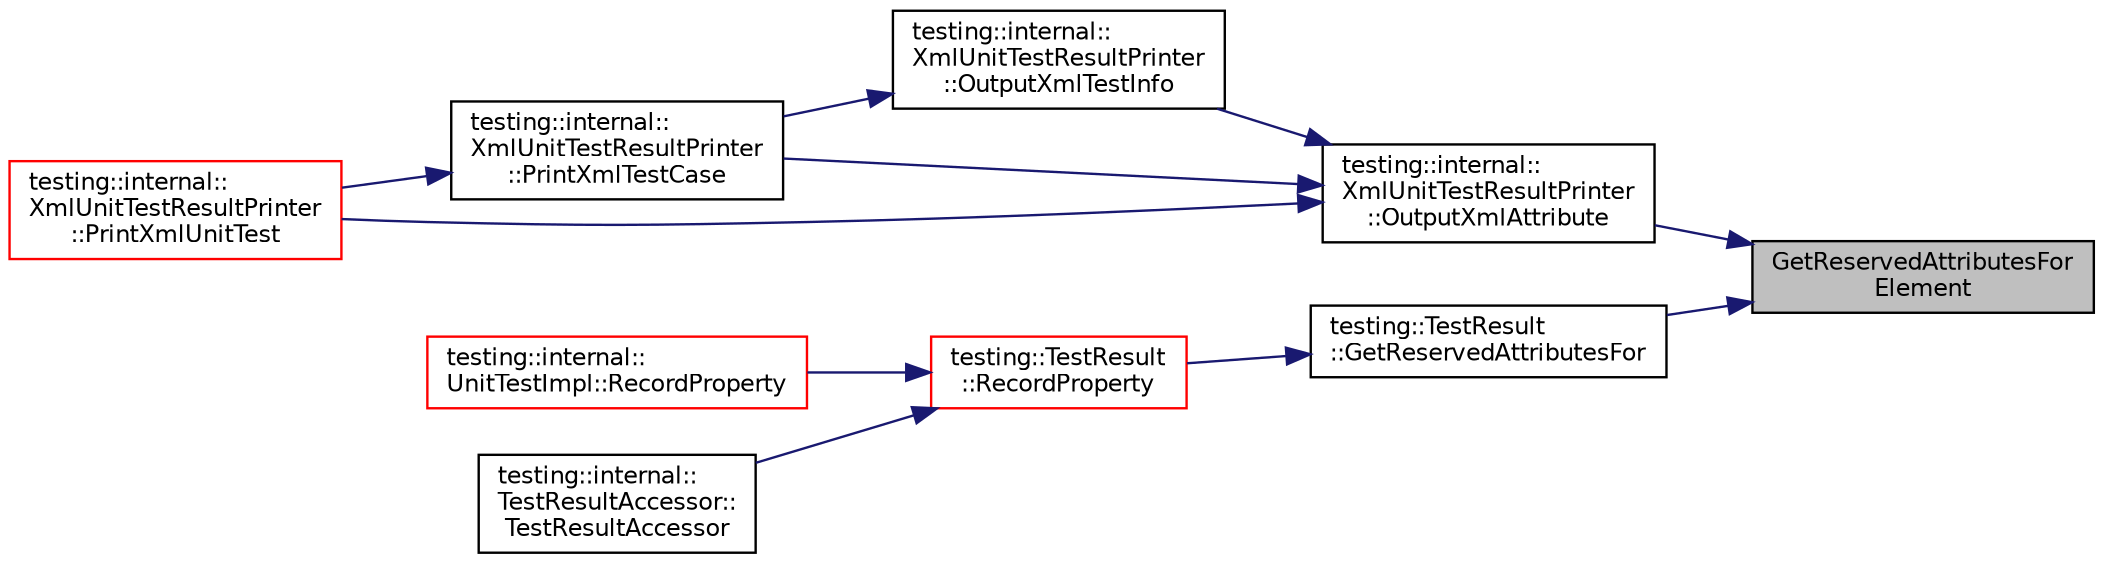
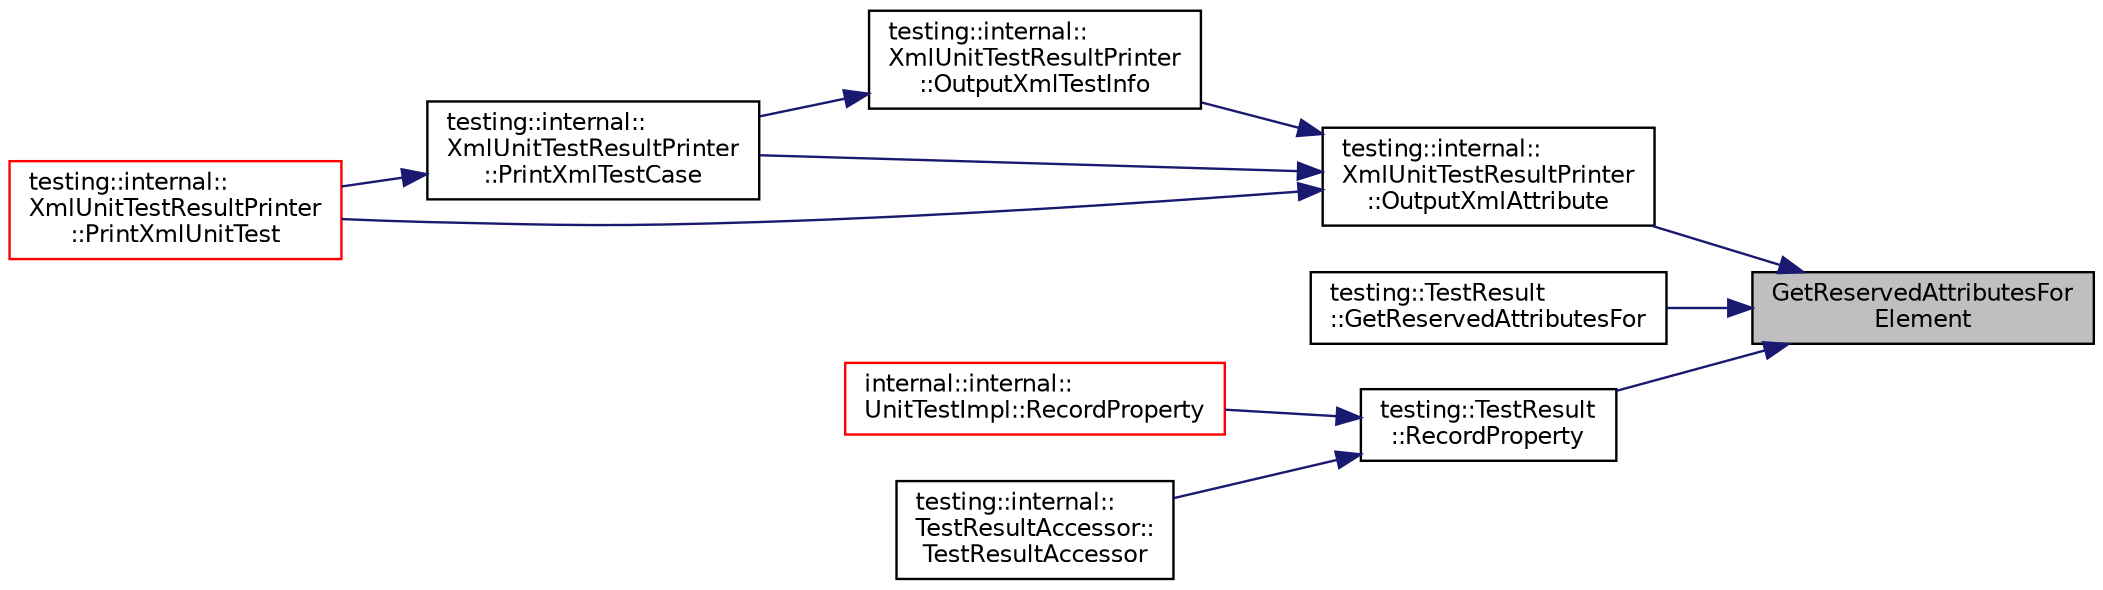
  digraph {
    rankdir=RL
    node [color=black fontname=Helvetica fontsize=10 shape=record]
    edge [color=midnightblue dir=back fontname=Helvetica fontsize=10 labelfontname=Helvetica labelfontsize=10 style=solid]
    n1 [fillcolor=grey75 fontcolor=black height=0.2 label="GetReservedAttributesFor\lElement" style=filled width=0.4]
    n2 [height=0.2 label="testing::internal::\lXmlUnitTestResultPrinter\l::OutputXmlAttribute" width=0.4]
    n3 [height=0.2 label="testing::TestResult\l::GetReservedAttributesFor" width=0.4]
    n4 [height=0.2 label="testing::internal::\lXmlUnitTestResultPrinter\l::OutputXmlTestInfo" width=0.4]
    n5 [height=0.2 label="testing::internal::\lXmlUnitTestResultPrinter\l::PrintXmlTestCase" width=0.4]
    n6 [color=red height=0.2 label="testing::internal::\lXmlUnitTestResultPrinter\l::PrintXmlUnitTest" width=0.4]
-   n7 [color=red height=0.2 label="testing::TestResult\l::RecordProperty" width=0.4]
-   n8 [color=red height=0.2 label="testing::internal::\lUnitTestImpl::RecordProperty" width=0.4]
+   n7 [height=0.2 label="testing::TestResult\l::RecordProperty" width=0.4]
+   n8 [color=red height=0.2 label="internal::internal::\lUnitTestImpl::RecordProperty" width=0.4]
    n9 [height=0.2 label="testing::internal::\lTestResultAccessor::\lTestResultAccessor" width=0.4]
    n1 -> n2
    n1 -> n3
    n2 -> n4
    n2 -> n5
    n2 -> n6
-   n3 -> n7
+   n1 -> n7
    n4 -> n5
    n5 -> n6
    n7 -> n8
    n7 -> n9
  }
